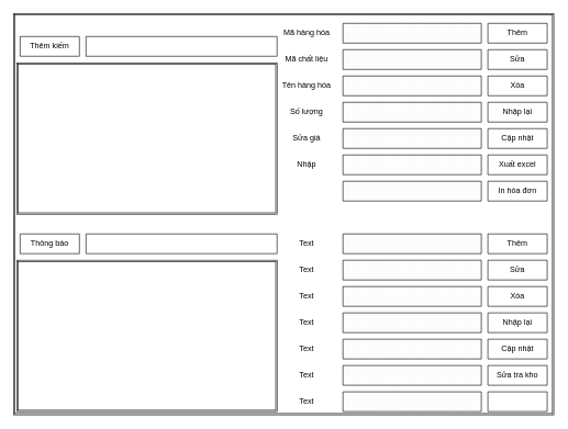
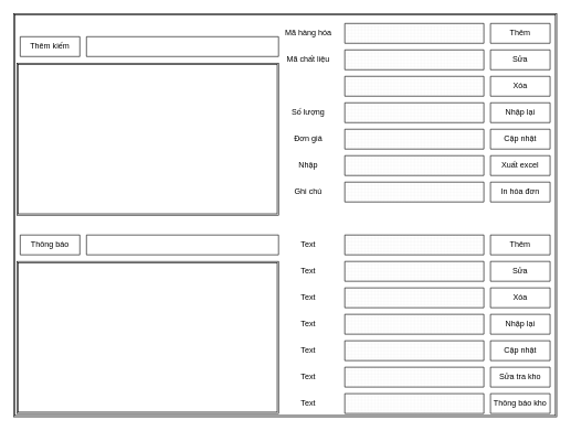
  <mxCell id="0" />
  <mxCell id="1" parent="0" />
  <mxCell id="2" value="" style="shape=ext;double=1;rounded=0;whiteSpace=wrap;html=1;" parent="1" vertex="1"><mxGeometry x="20" y="20" width="820" height="610" as="geometry" /></mxCell>
  <mxCell id="3" value="" style="shape=ext;double=1;rounded=0;whiteSpace=wrap;html=1;" parent="1" vertex="1"><mxGeometry x="25" y="395" width="395" height="230" as="geometry" /></mxCell>
  <mxCell id="4" value="" style="verticalLabelPosition=bottom;verticalAlign=top;html=1;shape=mxgraph.basic.rect;fillColor2=none;strokeWidth=1;size=20;indent=5;" parent="1" vertex="1"><mxGeometry x="740" y="35" width="90" height="30" as="geometry" /></mxCell>
  <mxCell id="5" value="" style="verticalLabelPosition=bottom;verticalAlign=top;html=1;shape=mxgraph.basic.rect;fillColor2=none;strokeWidth=1;size=20;indent=5;" parent="1" vertex="1"><mxGeometry y="55" width="90" height="30" as="geometry" x="30" /></mxCell>
  <mxCell id="6" value="" style="verticalLabelPosition=bottom;verticalAlign=top;html=1;shape=mxgraph.basic.rect;fillColor2=none;strokeWidth=1;size=20;indent=5;" parent="1" vertex="1"><mxGeometry x="130" y="55" width="290" height="30" as="geometry" /></mxCell>
  <mxCell id="7" value="Thêm kiếm" style="text;html=1;strokeColor=none;fillColor=none;align=center;verticalAlign=middle;whiteSpace=wrap;rounded=0;" parent="1" vertex="1"><mxGeometry y="55" width="90" height="30" as="geometry" x="30" /></mxCell>
  <mxCell id="8" value="Text" style="text;html=1;strokeColor=none;fillColor=none;align=center;verticalAlign=middle;whiteSpace=wrap;rounded=0;" parent="1" vertex="1"><mxGeometry x="200" y="135" width="90" height="30" as="geometry" /></mxCell>
  <mxCell id="9" value="" style="verticalLabelPosition=bottom;verticalAlign=top;html=1;shape=mxgraph.basic.rect;fillColor2=none;strokeWidth=1;size=20;indent=5;" parent="1" vertex="1"><mxGeometry y="355" width="90" height="30" as="geometry" x="30" /></mxCell>
  <mxCell id="10" value="" style="verticalLabelPosition=bottom;verticalAlign=top;html=1;shape=mxgraph.basic.rect;fillColor2=none;strokeWidth=1;size=20;indent=5;" parent="1" vertex="1"><mxGeometry x="740" y="75" width="90" height="30" as="geometry" /></mxCell>
  <mxCell id="11" value="" style="verticalLabelPosition=bottom;verticalAlign=top;html=1;shape=mxgraph.basic.rect;fillColor2=none;strokeWidth=1;size=20;indent=5;" parent="1" vertex="1"><mxGeometry x="740" y="115" width="90" height="30" as="geometry" /></mxCell>
  <mxCell id="12" value="" style="verticalLabelPosition=bottom;verticalAlign=top;html=1;shape=mxgraph.basic.rect;fillColor2=none;strokeWidth=1;size=20;indent=5;" parent="1" vertex="1"><mxGeometry x="740" y="155" width="90" height="30" as="geometry" /></mxCell>
  <mxCell id="13" value="" style="verticalLabelPosition=bottom;verticalAlign=top;html=1;shape=mxgraph.basic.rect;fillColor2=none;strokeWidth=1;size=20;indent=5;" parent="1" vertex="1"><mxGeometry x="740" y="195" width="90" height="30" as="geometry" /></mxCell>
  <mxCell id="14" value="" style="verticalLabelPosition=bottom;verticalAlign=top;html=1;shape=mxgraph.basic.rect;fillColor2=none;strokeWidth=1;size=20;indent=5;" parent="1" vertex="1"><mxGeometry x="740" y="235" width="90" height="30" as="geometry" /></mxCell>
  <mxCell id="15" value="" style="verticalLabelPosition=bottom;verticalAlign=top;html=1;shape=mxgraph.basic.rect;fillColor2=none;strokeWidth=1;size=20;indent=5;" parent="1" vertex="1"><mxGeometry x="130" y="355" width="290" height="30" as="geometry" /></mxCell>
  <mxCell id="16" value="Thông báo" style="text;html=1;strokeColor=none;fillColor=none;align=center;verticalAlign=middle;whiteSpace=wrap;rounded=0;" parent="1" vertex="1"><mxGeometry y="355" width="90" height="30" as="geometry" x="30" /></mxCell>
  <mxCell id="17" value="" style="verticalLabelPosition=bottom;verticalAlign=top;html=1;shape=mxgraph.basic.patternFillRect;fillStyle=grid;step=5;fillStrokeWidth=0.2;fillStrokeColor=#dddddd;" parent="1" vertex="1"><mxGeometry x="520" y="35" width="210" height="30" as="geometry" /></mxCell>
  <mxCell id="18" value="" style="verticalLabelPosition=bottom;verticalAlign=top;html=1;shape=mxgraph.basic.patternFillRect;fillStyle=grid;step=5;fillStrokeWidth=0.2;fillStrokeColor=#dddddd;" parent="1" vertex="1"><mxGeometry x="520" y="75" width="210" height="30" as="geometry" /></mxCell>
  <mxCell id="19" value="" style="verticalLabelPosition=bottom;verticalAlign=top;html=1;shape=mxgraph.basic.patternFillRect;fillStyle=grid;step=5;fillStrokeWidth=0.2;fillStrokeColor=#dddddd;" parent="1" vertex="1"><mxGeometry x="520" y="115" width="210" height="30" as="geometry" /></mxCell>
  <mxCell id="20" value="" style="verticalLabelPosition=bottom;verticalAlign=top;html=1;shape=mxgraph.basic.patternFillRect;fillStyle=grid;step=5;fillStrokeWidth=0.2;fillStrokeColor=#dddddd;" parent="1" vertex="1"><mxGeometry x="520" y="195" width="210" height="30" as="geometry" /></mxCell>
  <mxCell id="21" value="" style="verticalLabelPosition=bottom;verticalAlign=top;html=1;shape=mxgraph.basic.patternFillRect;fillStyle=grid;step=5;fillStrokeWidth=0.2;fillStrokeColor=#dddddd;" parent="1" vertex="1"><mxGeometry x="520" y="155" width="210" height="30" as="geometry" /></mxCell>
  <mxCell id="22" value="" style="verticalLabelPosition=bottom;verticalAlign=top;html=1;shape=mxgraph.basic.patternFillRect;fillStyle=grid;step=5;fillStrokeWidth=0.2;fillStrokeColor=#dddddd;" parent="1" vertex="1"><mxGeometry x="520" y="235" width="210" height="30" as="geometry" /></mxCell>
  <mxCell id="23" value="Thêm" style="text;html=1;strokeColor=none;fillColor=none;align=center;verticalAlign=middle;whiteSpace=wrap;rounded=0;" parent="1" vertex="1"><mxGeometry x="740" y="35" width="90" height="30" as="geometry" /></mxCell>
  <mxCell id="24" value="Mã chất liệu" style="text;html=1;strokeColor=none;fillColor=none;align=center;verticalAlign=middle;whiteSpace=wrap;rounded=0;" parent="1" vertex="1"><mxGeometry x="420" y="75" width="90" height="30" as="geometry" /></mxCell>
- <mxCell id="25" value="Tên hàng hóa" style="text;html=1;strokeColor=none;fillColor=none;align=center;verticalAlign=middle;whiteSpace=wrap;rounded=0;" parent="1" vertex="1"><mxGeometry x="420" y="115" width="90" height="30" as="geometry" /></mxCell>
  <mxCell id="26" value="Nhập" style="text;html=1;strokeColor=none;fillColor=none;align=center;verticalAlign=middle;whiteSpace=wrap;rounded=0;" parent="1" vertex="1"><mxGeometry x="420" y="235" width="90" height="30" as="geometry" /></mxCell>
- <mxCell id="27" value="Sửa giá" style="text;html=1;strokeColor=none;fillColor=none;align=center;verticalAlign=middle;whiteSpace=wrap;rounded=0;" parent="1" vertex="1"><mxGeometry x="420" y="195" width="90" height="30" as="geometry" /></mxCell>
+ <mxCell id="27" value="Đơn giá" style="text;html=1;strokeColor=none;fillColor=none;align=center;verticalAlign=middle;whiteSpace=wrap;rounded=0;" parent="1" vertex="1"><mxGeometry x="420" y="195" width="90" height="30" as="geometry" /></mxCell>
  <mxCell id="28" value="Số lượng" style="text;html=1;strokeColor=none;fillColor=none;align=center;verticalAlign=middle;whiteSpace=wrap;rounded=0;" parent="1" vertex="1"><mxGeometry x="420" y="155" width="90" height="30" as="geometry" /></mxCell>
  <mxCell id="29" value="" style="shape=ext;double=1;rounded=0;whiteSpace=wrap;html=1;" parent="1" vertex="1"><mxGeometry x="25" y="95" width="395" height="230" as="geometry" /></mxCell>
  <mxCell id="30" value="" style="verticalLabelPosition=bottom;verticalAlign=top;html=1;shape=mxgraph.basic.rect;fillColor2=none;strokeWidth=1;size=20;indent=5;" parent="1" vertex="1"><mxGeometry x="740" y="595" width="90" height="30" as="geometry" /></mxCell>
  <mxCell id="31" value="" style="verticalLabelPosition=bottom;verticalAlign=top;html=1;shape=mxgraph.basic.rect;fillColor2=none;strokeWidth=1;size=20;indent=5;" parent="1" vertex="1"><mxGeometry x="740" y="555" width="90" height="30" as="geometry" /></mxCell>
  <mxCell id="32" value="" style="verticalLabelPosition=bottom;verticalAlign=top;html=1;shape=mxgraph.basic.rect;fillColor2=none;strokeWidth=1;size=20;indent=5;" parent="1" vertex="1"><mxGeometry x="740" y="515" width="90" height="30" as="geometry" /></mxCell>
  <mxCell id="33" value="" style="verticalLabelPosition=bottom;verticalAlign=top;html=1;shape=mxgraph.basic.rect;fillColor2=none;strokeWidth=1;size=20;indent=5;" parent="1" vertex="1"><mxGeometry x="740" y="435" width="90" height="30" as="geometry" /></mxCell>
  <mxCell id="34" value="" style="verticalLabelPosition=bottom;verticalAlign=top;html=1;shape=mxgraph.basic.rect;fillColor2=none;strokeWidth=1;size=20;indent=5;" parent="1" vertex="1"><mxGeometry x="740" y="475" width="90" height="30" as="geometry" /></mxCell>
  <mxCell id="35" value="" style="verticalLabelPosition=bottom;verticalAlign=top;html=1;shape=mxgraph.basic.rect;fillColor2=none;strokeWidth=1;size=20;indent=5;" parent="1" vertex="1"><mxGeometry x="740" y="395" width="90" height="30" as="geometry" /></mxCell>
  <mxCell id="36" value="" style="verticalLabelPosition=bottom;verticalAlign=top;html=1;shape=mxgraph.basic.patternFillRect;fillStyle=grid;step=5;fillStrokeWidth=0.2;fillStrokeColor=#dddddd;" parent="1" vertex="1"><mxGeometry x="520" y="395" width="210" height="30" as="geometry" /></mxCell>
  <mxCell id="37" value="" style="verticalLabelPosition=bottom;verticalAlign=top;html=1;shape=mxgraph.basic.patternFillRect;fillStyle=grid;step=5;fillStrokeWidth=0.2;fillStrokeColor=#dddddd;" parent="1" vertex="1"><mxGeometry x="520" y="435" width="210" height="30" as="geometry" /></mxCell>
  <mxCell id="38" value="" style="verticalLabelPosition=bottom;verticalAlign=top;html=1;shape=mxgraph.basic.patternFillRect;fillStyle=grid;step=5;fillStrokeWidth=0.2;fillStrokeColor=#dddddd;" parent="1" vertex="1"><mxGeometry x="520" y="475" width="210" height="30" as="geometry" /></mxCell>
  <mxCell id="39" value="" style="verticalLabelPosition=bottom;verticalAlign=top;html=1;shape=mxgraph.basic.patternFillRect;fillStyle=grid;step=5;fillStrokeWidth=0.2;fillStrokeColor=#dddddd;" parent="1" vertex="1"><mxGeometry x="520" y="515" width="210" height="30" as="geometry" /></mxCell>
  <mxCell id="40" value="" style="verticalLabelPosition=bottom;verticalAlign=top;html=1;shape=mxgraph.basic.patternFillRect;fillStyle=grid;step=5;fillStrokeWidth=0.2;fillStrokeColor=#dddddd;" parent="1" vertex="1"><mxGeometry x="520" y="555" width="210" height="30" as="geometry" /></mxCell>
  <mxCell id="41" value="" style="verticalLabelPosition=bottom;verticalAlign=top;html=1;shape=mxgraph.basic.patternFillRect;fillStyle=grid;step=5;fillStrokeWidth=0.2;fillStrokeColor=#dddddd;" parent="1" vertex="1"><mxGeometry x="520" y="595" width="210" height="30" as="geometry" /></mxCell>
  <mxCell id="42" value="Text" style="text;html=1;strokeColor=none;fillColor=none;align=center;verticalAlign=middle;whiteSpace=wrap;rounded=0;" parent="1" vertex="1"><mxGeometry x="420" y="595" width="90" height="30" as="geometry" /></mxCell>
  <mxCell id="43" value="Text" style="text;html=1;strokeColor=none;fillColor=none;align=center;verticalAlign=middle;whiteSpace=wrap;rounded=0;" parent="1" vertex="1"><mxGeometry x="420" y="555" width="90" height="30" as="geometry" /></mxCell>
  <mxCell id="44" value="Text" style="text;html=1;strokeColor=none;fillColor=none;align=center;verticalAlign=middle;whiteSpace=wrap;rounded=0;" parent="1" vertex="1"><mxGeometry x="420" y="515" width="90" height="30" as="geometry" /></mxCell>
  <mxCell id="45" value="Text" style="text;html=1;strokeColor=none;fillColor=none;align=center;verticalAlign=middle;whiteSpace=wrap;rounded=0;" parent="1" vertex="1"><mxGeometry x="420" y="475" width="90" height="30" as="geometry" /></mxCell>
  <mxCell id="46" value="Text" style="text;html=1;strokeColor=none;fillColor=none;align=center;verticalAlign=middle;whiteSpace=wrap;rounded=0;" parent="1" vertex="1"><mxGeometry x="420" y="435" width="90" height="30" as="geometry" /></mxCell>
  <mxCell id="47" value="Text" style="text;html=1;strokeColor=none;fillColor=none;align=center;verticalAlign=middle;whiteSpace=wrap;rounded=0;" parent="1" vertex="1"><mxGeometry x="420" y="395" width="90" height="30" as="geometry" /></mxCell>
  <mxCell id="48" value="Text" style="text;html=1;strokeColor=none;fillColor=none;align=center;verticalAlign=middle;whiteSpace=wrap;rounded=0;" parent="1" vertex="1"><mxGeometry x="420" y="355" width="90" height="30" as="geometry" /></mxCell>
  <mxCell id="49" value="" style="verticalLabelPosition=bottom;verticalAlign=top;html=1;shape=mxgraph.basic.patternFillRect;fillStyle=grid;step=5;fillStrokeWidth=0.2;fillStrokeColor=#dddddd;" parent="1" vertex="1"><mxGeometry x="520" y="355" width="210" height="30" as="geometry" /></mxCell>
  <mxCell id="50" value="" style="verticalLabelPosition=bottom;verticalAlign=top;html=1;shape=mxgraph.basic.rect;fillColor2=none;strokeWidth=1;size=20;indent=5;" parent="1" vertex="1"><mxGeometry x="740" y="355" width="90" height="30" as="geometry" /></mxCell>
  <mxCell id="51" value="" style="verticalLabelPosition=bottom;verticalAlign=top;html=1;shape=mxgraph.basic.patternFillRect;fillStyle=grid;step=5;fillStrokeWidth=0.2;fillStrokeColor=#dddddd;" parent="1" vertex="1"><mxGeometry x="520" y="275" width="210" height="30" as="geometry" /></mxCell>
+ <mxCell id="52" value="Ghi chú" style="text;html=1;strokeColor=none;fillColor=none;align=center;verticalAlign=middle;whiteSpace=wrap;rounded=0;" parent="1" vertex="1"><mxGeometry x="420" y="275" width="90" height="30" as="geometry" /></mxCell>
  <mxCell id="53" value="" style="verticalLabelPosition=bottom;verticalAlign=top;html=1;shape=mxgraph.basic.rect;fillColor2=none;strokeWidth=1;size=20;indent=5;" parent="1" vertex="1"><mxGeometry x="740" y="275" width="90" height="30" as="geometry" /></mxCell>
  <mxCell id="54" value="Sửa" style="text;html=1;strokeColor=none;fillColor=none;align=center;verticalAlign=middle;whiteSpace=wrap;rounded=0;" parent="1" vertex="1"><mxGeometry x="740" y="75" width="90" height="30" as="geometry" /></mxCell>
  <mxCell id="55" value="Xóa" style="text;html=1;strokeColor=none;fillColor=none;align=center;verticalAlign=middle;whiteSpace=wrap;rounded=0;" parent="1" vertex="1"><mxGeometry x="740" y="115" width="90" height="30" as="geometry" /></mxCell>
  <mxCell id="56" value="Nhập lại" style="text;html=1;strokeColor=none;fillColor=none;align=center;verticalAlign=middle;whiteSpace=wrap;rounded=0;" parent="1" vertex="1"><mxGeometry x="740" y="155" width="90" height="30" as="geometry" /></mxCell>
  <mxCell id="57" value="Cập nhật" style="text;html=1;strokeColor=none;fillColor=none;align=center;verticalAlign=middle;whiteSpace=wrap;rounded=0;" parent="1" vertex="1"><mxGeometry x="740" y="195" width="90" height="30" as="geometry" /></mxCell>
  <mxCell id="58" value="Xuất excel" style="text;html=1;strokeColor=none;fillColor=none;align=center;verticalAlign=middle;whiteSpace=wrap;rounded=0;" parent="1" vertex="1"><mxGeometry x="740" y="235" width="90" height="30" as="geometry" /></mxCell>
  <mxCell id="59" value="In hóa đơn" style="text;html=1;strokeColor=none;fillColor=none;align=center;verticalAlign=middle;whiteSpace=wrap;rounded=0;" parent="1" vertex="1"><mxGeometry x="740" y="275" width="90" height="30" as="geometry" /></mxCell>
  <mxCell id="60" value="Thêm" style="text;html=1;strokeColor=none;fillColor=none;align=center;verticalAlign=middle;whiteSpace=wrap;rounded=0;" parent="1" vertex="1"><mxGeometry x="740" y="355" width="90" height="30" as="geometry" /></mxCell>
  <mxCell id="61" value="Sửa" style="text;html=1;strokeColor=none;fillColor=none;align=center;verticalAlign=middle;whiteSpace=wrap;rounded=0;" parent="1" vertex="1"><mxGeometry x="740" y="395" width="90" height="30" as="geometry" /></mxCell>
  <mxCell id="62" value="Xóa" style="text;html=1;strokeColor=none;fillColor=none;align=center;verticalAlign=middle;whiteSpace=wrap;rounded=0;" parent="1" vertex="1"><mxGeometry x="740" y="435" width="90" height="30" as="geometry" /></mxCell>
  <mxCell id="63" value="Nhập lại" style="text;html=1;strokeColor=none;fillColor=none;align=center;verticalAlign=middle;whiteSpace=wrap;rounded=0;" parent="1" vertex="1"><mxGeometry x="740" y="475" width="90" height="30" as="geometry" /></mxCell>
  <mxCell id="64" value="Cập nhật" style="text;html=1;strokeColor=none;fillColor=none;align=center;verticalAlign=middle;whiteSpace=wrap;rounded=0;" parent="1" vertex="1"><mxGeometry x="740" y="515" width="90" height="30" as="geometry" /></mxCell>
  <mxCell id="65" value="Sửa tra kho" style="text;html=1;strokeColor=none;fillColor=none;align=center;verticalAlign=middle;whiteSpace=wrap;rounded=0;" parent="1" vertex="1"><mxGeometry x="740" y="555" width="90" height="30" as="geometry" /></mxCell>
+ <mxCell id="66" value="Thông báo kho" style="text;html=1;strokeColor=none;fillColor=none;align=center;verticalAlign=middle;whiteSpace=wrap;rounded=0;" parent="1" vertex="1"><mxGeometry x="740" y="595" width="90" height="30" as="geometry" /></mxCell>
  <mxCell id="67" value="Mã hàng hóa" style="text;html=1;strokeColor=none;fillColor=none;align=center;verticalAlign=middle;whiteSpace=wrap;rounded=0;" parent="1" vertex="1"><mxGeometry x="420" y="35" width="90" height="30" as="geometry" /></mxCell>
